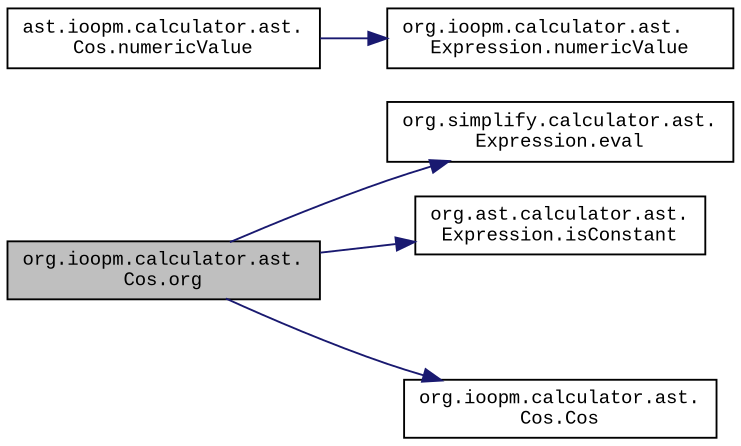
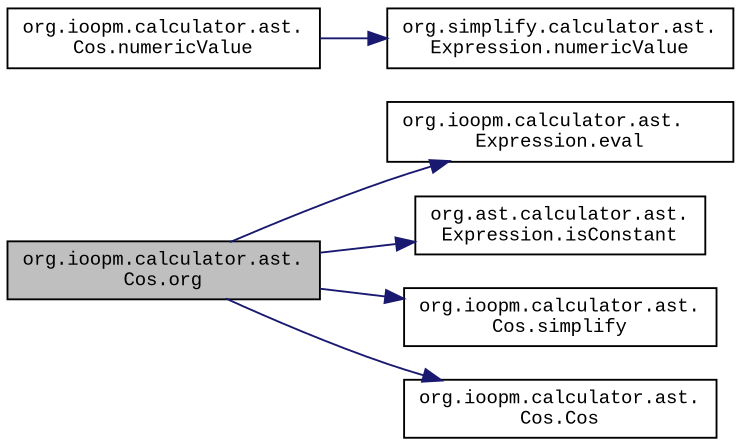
  digraph {
    fontname="Liberation Mono"
    rankdir=LR
    node [color=black fillcolor=white fontname="Liberation Mono" fontsize=10 shape=record style=filled]
    edge [color=midnightblue fontname="Liberation Mono" fontsize=10 labelfontname=Helvetica labelfontsize=10 style=solid]
    n1 [fillcolor=grey75 fontcolor=black height=0.2 label="org.ioopm.calculator.ast.\lCos.org" width=0.4]
-   n2 [height=0.2 label="org.simplify.calculator.ast.\lExpression.eval" width=0.4]
+   n2 [height=0.2 label="org.ioopm.calculator.ast.\lExpression.eval" width=0.4]
    n3 [height=0.2 label="org.ast.calculator.ast.\lExpression.isConstant" width=0.4]
+   n4 [height=0.2 label="org.ioopm.calculator.ast.\lCos.simplify" width=0.4]
    n5 [height=0.2 label="org.ioopm.calculator.ast.\lCos.Cos" width=0.4]
-   n6 [height=0.2 label="ast.ioopm.calculator.ast.\lCos.numericValue" width=0.4]
-   n7 [height=0.2 label="org.ioopm.calculator.ast.\lExpression.numericValue" width=0.4]
+   n6 [height=0.2 label="org.ioopm.calculator.ast.\lCos.numericValue" width=0.4]
+   n7 [height=0.2 label="org.simplify.calculator.ast.\lExpression.numericValue" width=0.4]
    n1 -> n2
    n1 -> n3
+   n1 -> n4
    n1 -> n5
    n6 -> n7
  }
